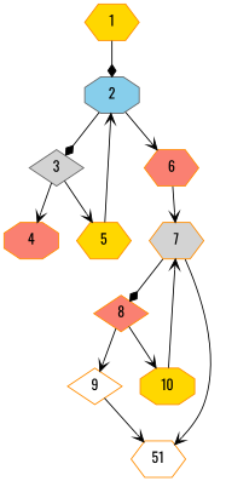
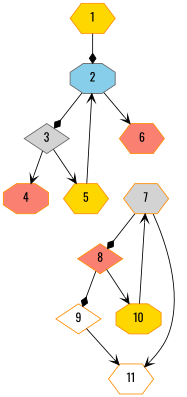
  digraph {
    fontname=Oswald
    node [color=darkorange fillcolor=gold fontname=Oswald shape=hexagon style=filled]
    edge [arrowhead=vee fontname=Oswald]
    2 [color=gray40 fillcolor=skyblue shape=octagon]
    1
    3 [color=gray40 fillcolor=lightgrey shape=diamond]
    6 [fillcolor=salmon]
    4 [fillcolor=salmon shape=octagon]
    5
    7 [fillcolor=lightgrey]
    8 [fillcolor=salmon shape=diamond]
-   11 [fillcolor=white label=51]
+   11 [fillcolor=white]
    9 [fillcolor=white shape=diamond]
    10 [shape=octagon]
    2 -> 3 [arrowhead=diamond]
    2 -> 6
    1 -> 2 [arrowhead=diamond]
    3 -> 4
    3 -> 5
-   6 -> 7
    5 -> 2
    7 -> 8 [arrowhead=diamond]
    7 -> 11
-   8 -> 9
+   8 -> 9 [arrowhead=diamond]
    8 -> 10
    9 -> 11
    10 -> 7
  }
